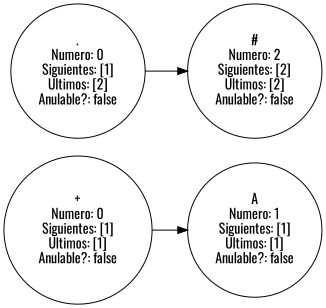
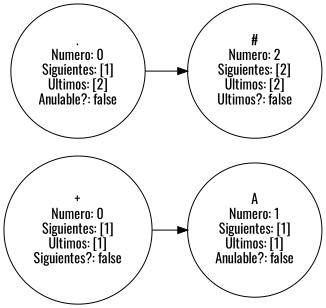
  digraph {
    fontname=Oswald
    rankdir=LR
    node [fontname=Oswald shape=circle]
    edge [fontname=Oswald]
-   n1 [label="+\nNumero: 0\nSiguientes: [1]\nUltimos: [1]\nAnulable?: false"]
+   n1 [label="+\nNumero: 0\nSiguientes: [1]\nUltimos: [1]\nSiguientes?: false"]
    n2 [label="A\nNumero: 1\nSiguientes: [1]\nUltimos: [1]\nAnulable?: false"]
    n3 [label=".\nNumero: 0\nSiguientes: [1]\nUltimos: [2]\nAnulable?: false"]
-   n4 [label="#\nNumero: 2\nSiguientes: [2]\nUltimos: [2]\nAnulable?: false"]
+   n4 [label="#\nNumero: 2\nSiguientes: [2]\nUltimos: [2]\nUltimos?: false"]
    n1 -> n2
    n3 -> n4
  }
